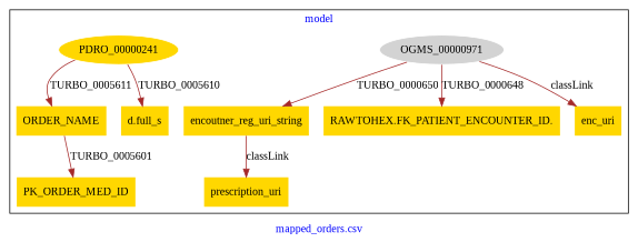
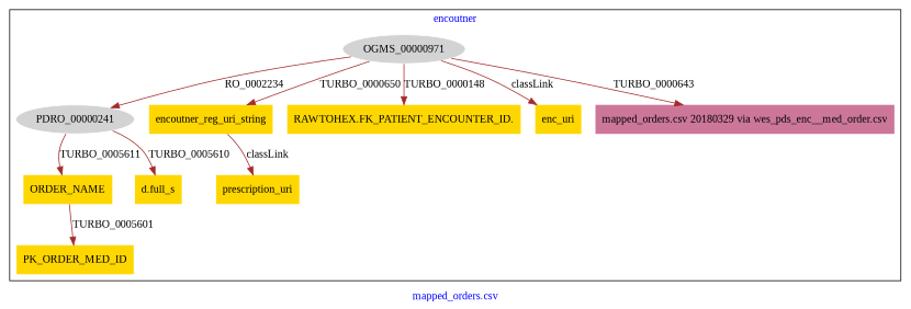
  digraph {
    fontcolor=blue
    fontname="Liberation Serif"
    label="mapped_orders.csv"
    remincross=true
    node [fillcolor=gold fontname="Liberation Serif" style=filled shape=plaintext]
    edge [color=brown fontcolor=black fontname="Liberation Serif"]
    n1 [color=white fillcolor=lightgray label=OGMS_00000971 shape=""]
-   n2 [color=white label=PDRO_00000241 shape=""]
+   n2 [color=white fillcolor=lightgray label=PDRO_00000241 shape=""]
    n3 [label=encoutner_reg_uri_string]
    n4 [label="RAWTOHEX.FK_PATIENT_ENCOUNTER_ID."]
    n5 [label=enc_uri]
    n6 [label=ORDER_NAME]
    n7 [label=PK_ORDER_MED_ID]
    n8 [label=prescription_uri]
    n9 [label="d.full_s"]
+   n10 [fillcolor="#CC7799" label="mapped_orders.csv 20180329 via wes_pds_enc__med_order.csv"]
    subgraph cluster_1 {
-     label=model
+     label=encoutner
      n1
      n2
      n3
      n4
      n5
      n6
      n7
      n8
      n9
+     n10
    }
+   n1 -> n2 [label=RO_0002234]
    n1 -> n3 [label=TURBO_0000650]
-   n1 -> n4 [label=TURBO_0000648]
+   n1 -> n4 [label=TURBO_0000148]
    n1 -> n5 [label=classLink]
+   n1 -> n10 [label=TURBO_0000643]
    n2 -> n6 [label=TURBO_0005611]
    n2 -> n9 [label=TURBO_0005610]
    n3 -> n8 [label=classLink]
    n6 -> n7 [label=TURBO_0005601]
  }
